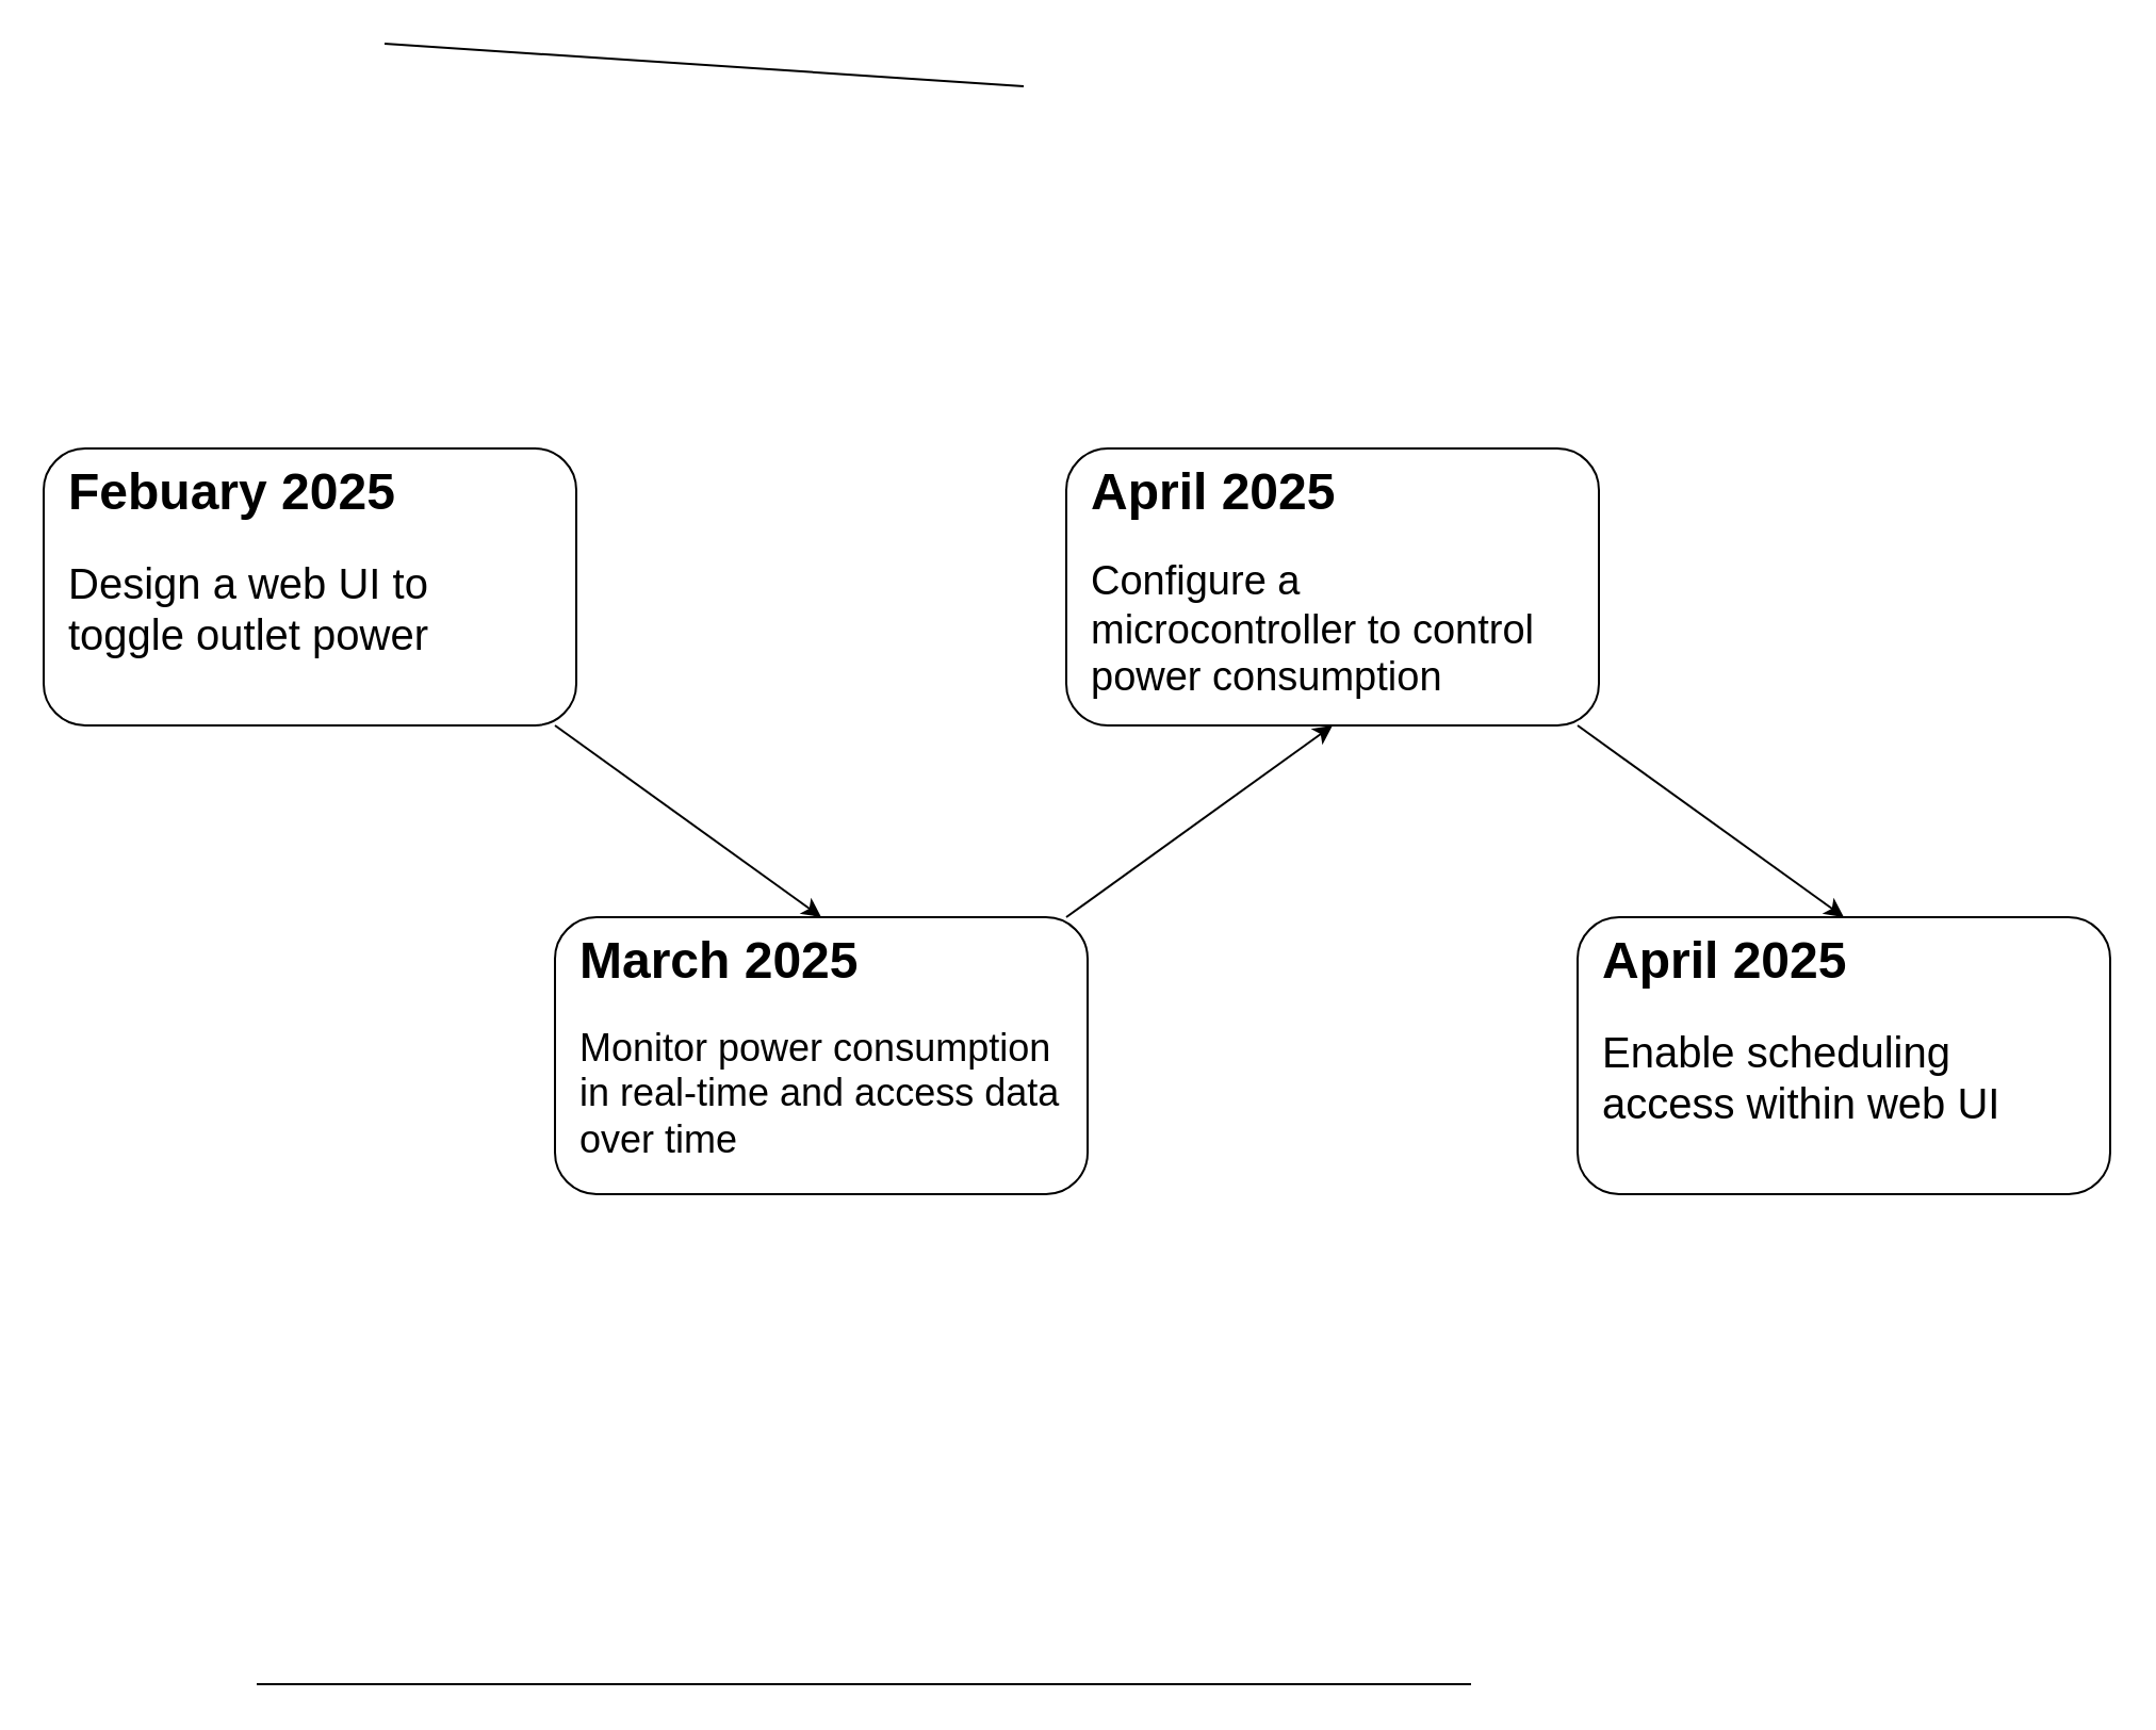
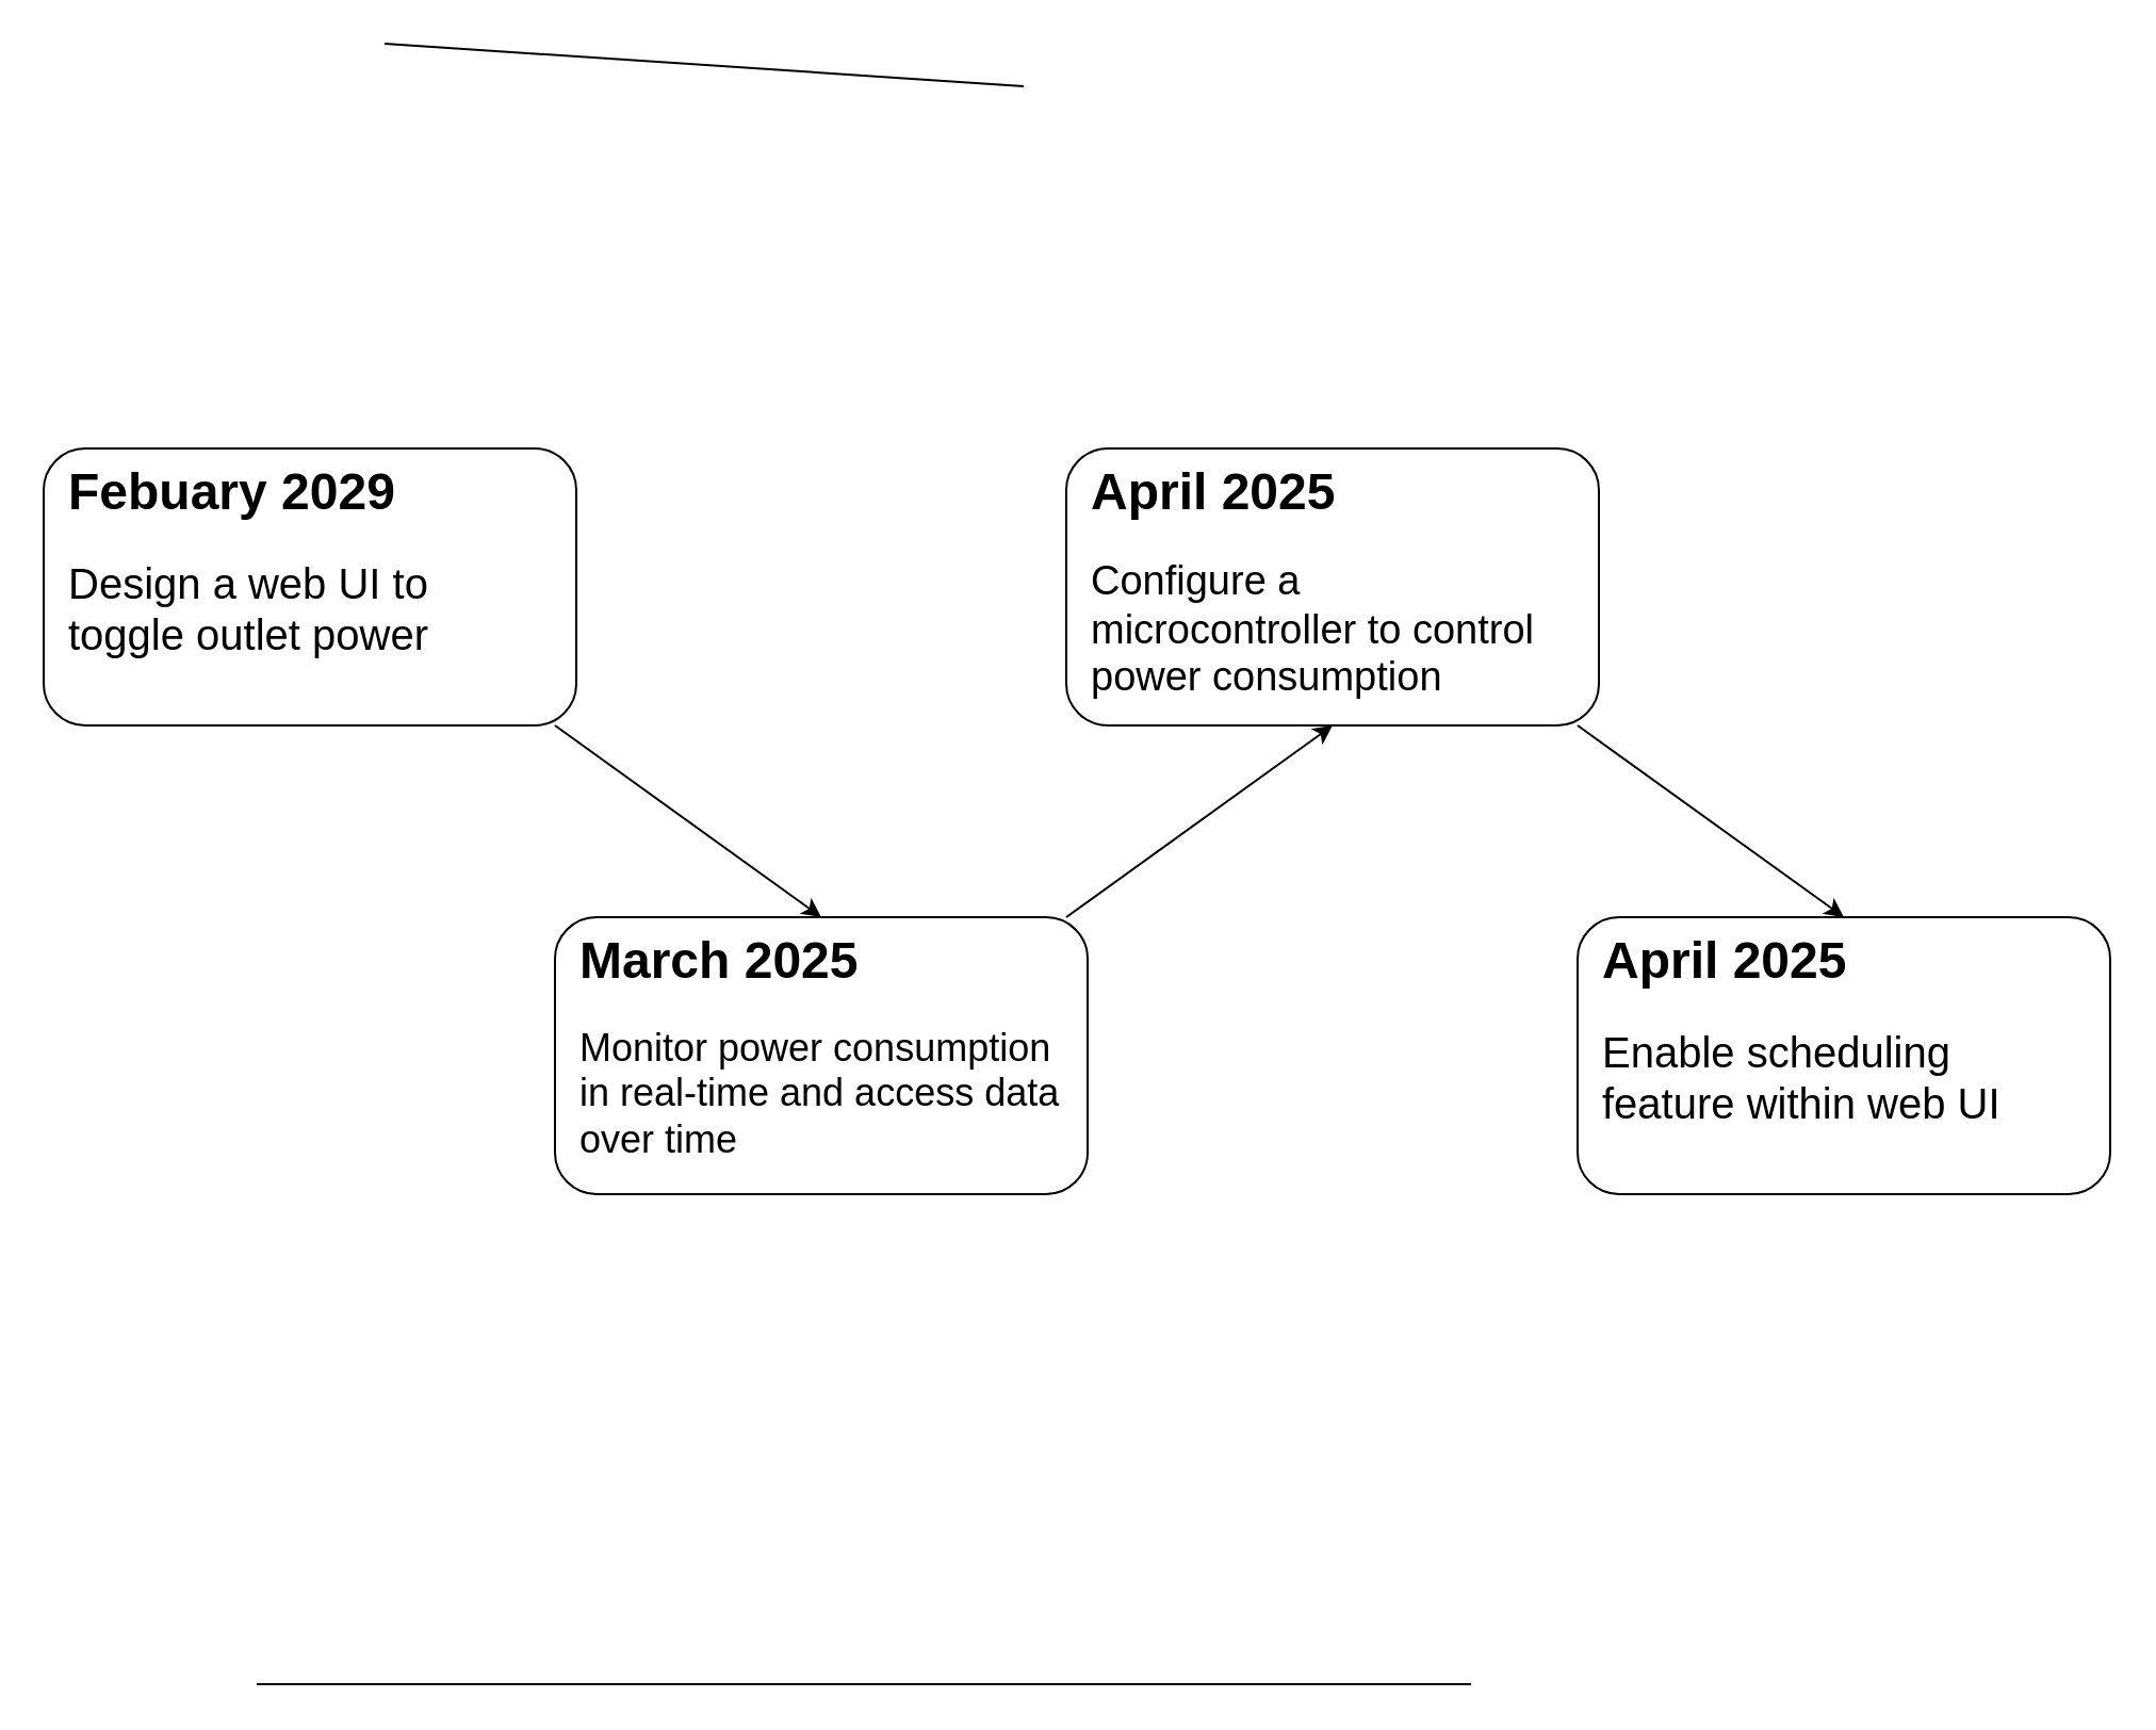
  <mxCell id="0" />
  <mxCell id="1" parent="0" />
  <mxCell id="2" value="" style="rounded=1;whiteSpace=wrap;html=1;" vertex="1" parent="1"><mxGeometry x="20" y="210" width="250" height="130" as="geometry" /></mxCell>
- <mxCell id="3" value="&lt;h1 style=&quot;margin-top: 0px;&quot;&gt;Febuary 2025&lt;/h1&gt;&lt;p&gt;&lt;font style=&quot;font-size: 20px;&quot;&gt;Design a web UI to toggle outlet power&lt;/font&gt;&lt;/p&gt;" style="text;html=1;whiteSpace=wrap;overflow=hidden;rounded=0;" vertex="1" parent="1"><mxGeometry x="30" y="210" width="230" height="130" as="geometry" /></mxCell>
+ <mxCell id="3" value="&lt;h1 style=&quot;margin-top: 0px;&quot;&gt;Febuary 2029&lt;/h1&gt;&lt;p&gt;&lt;font style=&quot;font-size: 20px;&quot;&gt;Design a web UI to toggle outlet power&lt;/font&gt;&lt;/p&gt;" style="text;html=1;whiteSpace=wrap;overflow=hidden;rounded=0;" vertex="1" parent="1"><mxGeometry x="30" y="210" width="230" height="130" as="geometry" /></mxCell>
  <mxCell id="4" value="" style="rounded=1;whiteSpace=wrap;html=1;" vertex="1" parent="1"><mxGeometry x="260" y="430" width="250" height="130" as="geometry" /></mxCell>
  <mxCell id="5" value="&lt;h1 style=&quot;margin-top: 0px;&quot;&gt;March 2025&lt;/h1&gt;&lt;p&gt;&lt;font style=&quot;font-size: 18px;&quot;&gt;Monitor power consumption in real-time and access data over time&lt;/font&gt;&lt;/p&gt;" style="text;html=1;whiteSpace=wrap;overflow=hidden;rounded=0;" vertex="1" parent="1"><mxGeometry x="270" y="430" width="230" height="130" as="geometry" /></mxCell>
  <mxCell id="6" value="" style="rounded=1;whiteSpace=wrap;html=1;" vertex="1" parent="1"><mxGeometry x="500" y="210" width="250" height="130" as="geometry" /></mxCell>
  <mxCell id="7" value="&lt;h1 style=&quot;margin-top: 0px;&quot;&gt;April 2025&lt;/h1&gt;&lt;div&gt;&lt;font style=&quot;font-size: 19px;&quot;&gt;Configure a microcontroller to control power consumption&lt;/font&gt;&lt;/div&gt;" style="text;html=1;whiteSpace=wrap;overflow=hidden;rounded=0;" vertex="1" parent="1"><mxGeometry x="510" y="210" width="230" height="130" as="geometry" /></mxCell>
  <mxCell id="8" value="" style="rounded=1;whiteSpace=wrap;html=1;" vertex="1" parent="1"><mxGeometry x="740" y="430" width="250" height="130" as="geometry" /></mxCell>
- <mxCell id="9" value="&lt;h1 style=&quot;margin-top: 0px;&quot;&gt;April 2025&lt;/h1&gt;&lt;p&gt;&lt;font style=&quot;font-size: 20px;&quot;&gt;Enable scheduling access within web UI&lt;/font&gt;&lt;/p&gt;" style="text;html=1;whiteSpace=wrap;overflow=hidden;rounded=0;" vertex="1" parent="1"><mxGeometry x="750" y="430" width="230" height="130" as="geometry" /></mxCell>
+ <mxCell id="9" value="&lt;h1 style=&quot;margin-top: 0px;&quot;&gt;April 2025&lt;/h1&gt;&lt;p&gt;&lt;font style=&quot;font-size: 20px;&quot;&gt;Enable scheduling feature within web UI&lt;/font&gt;&lt;/p&gt;" style="text;html=1;whiteSpace=wrap;overflow=hidden;rounded=0;" vertex="1" parent="1"><mxGeometry x="750" y="430" width="230" height="130" as="geometry" /></mxCell>
  <mxCell id="10" value="" style="endArrow=classic;html=1;rounded=0;exitX=1;exitY=1;exitDx=0;exitDy=0;entryX=0.5;entryY=0;entryDx=0;entryDy=0;" edge="1" parent="1" source="3" target="5"><mxGeometry width="50" height="50" relative="1" as="geometry"><mxPoint x="280" y="630" as="sourcePoint" /><mxPoint x="330" y="580" as="targetPoint" /></mxGeometry></mxCell>
  <mxCell id="11" value="" style="endArrow=classic;html=1;rounded=0;exitX=1;exitY=0;exitDx=0;exitDy=0;entryX=0.5;entryY=1;entryDx=0;entryDy=0;" edge="1" parent="1" source="5" target="7"><mxGeometry width="50" height="50" relative="1" as="geometry"><mxPoint x="530" y="630" as="sourcePoint" /><mxPoint x="580" y="580" as="targetPoint" /></mxGeometry></mxCell>
  <mxCell id="12" value="" style="endArrow=classic;html=1;rounded=0;exitX=1;exitY=1;exitDx=0;exitDy=0;entryX=0.5;entryY=0;entryDx=0;entryDy=0;" edge="1" parent="1" source="7" target="9"><mxGeometry width="50" height="50" relative="1" as="geometry"><mxPoint x="530" y="630" as="sourcePoint" /><mxPoint x="580" y="580" as="targetPoint" /></mxGeometry></mxCell>
  <mxCell id="13" value="" style="endArrow=none;html=1;rounded=0;" edge="1" parent="1"><mxGeometry width="50" height="50" relative="1" as="geometry"><mxPoint x="180" y="20" as="sourcePoint" /><mxPoint x="480" y="40" as="targetPoint" /></mxGeometry></mxCell>
  <mxCell id="14" value="" style="endArrow=none;html=1;rounded=0;" edge="1" parent="1"><mxGeometry width="50" height="50" relative="1" as="geometry"><mxPoint x="120" y="790" as="sourcePoint" /><mxPoint x="690" y="790" as="targetPoint" /></mxGeometry></mxCell>
